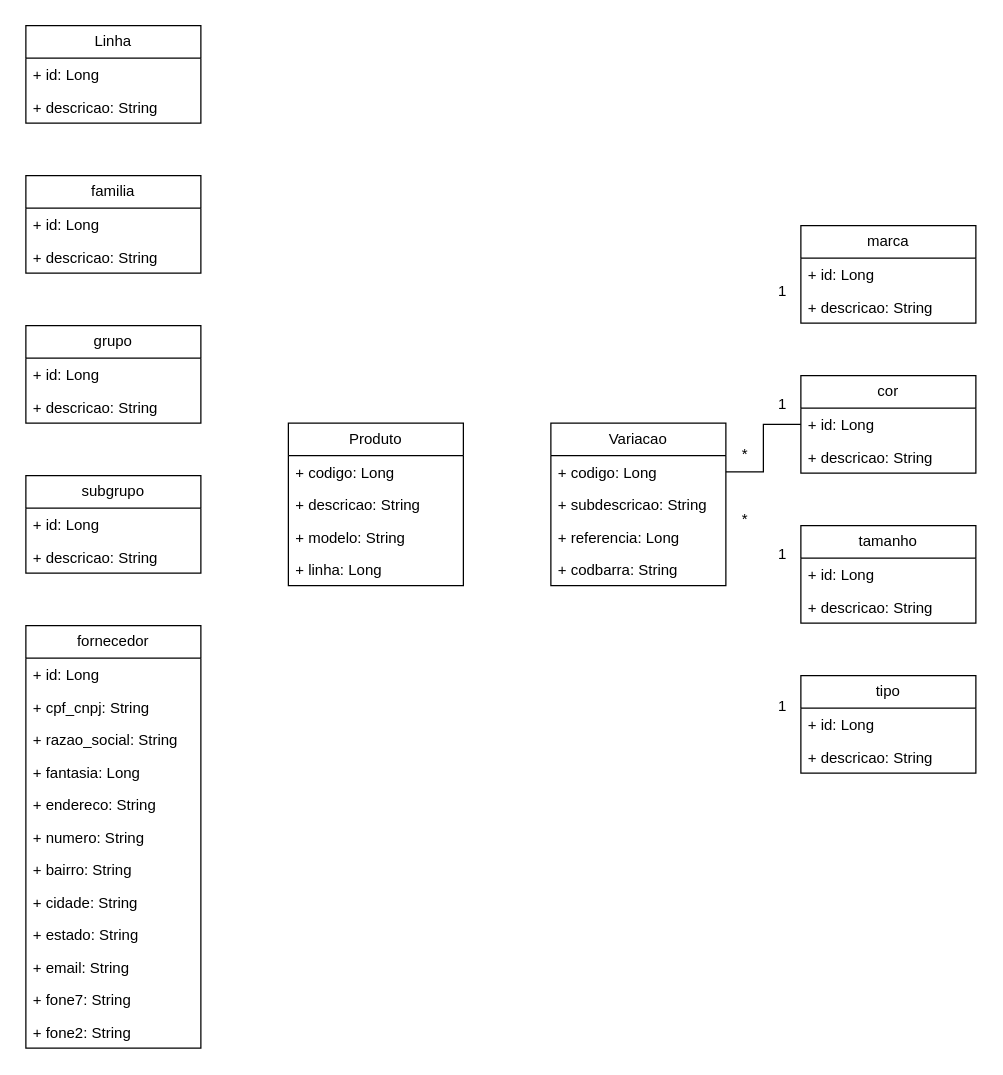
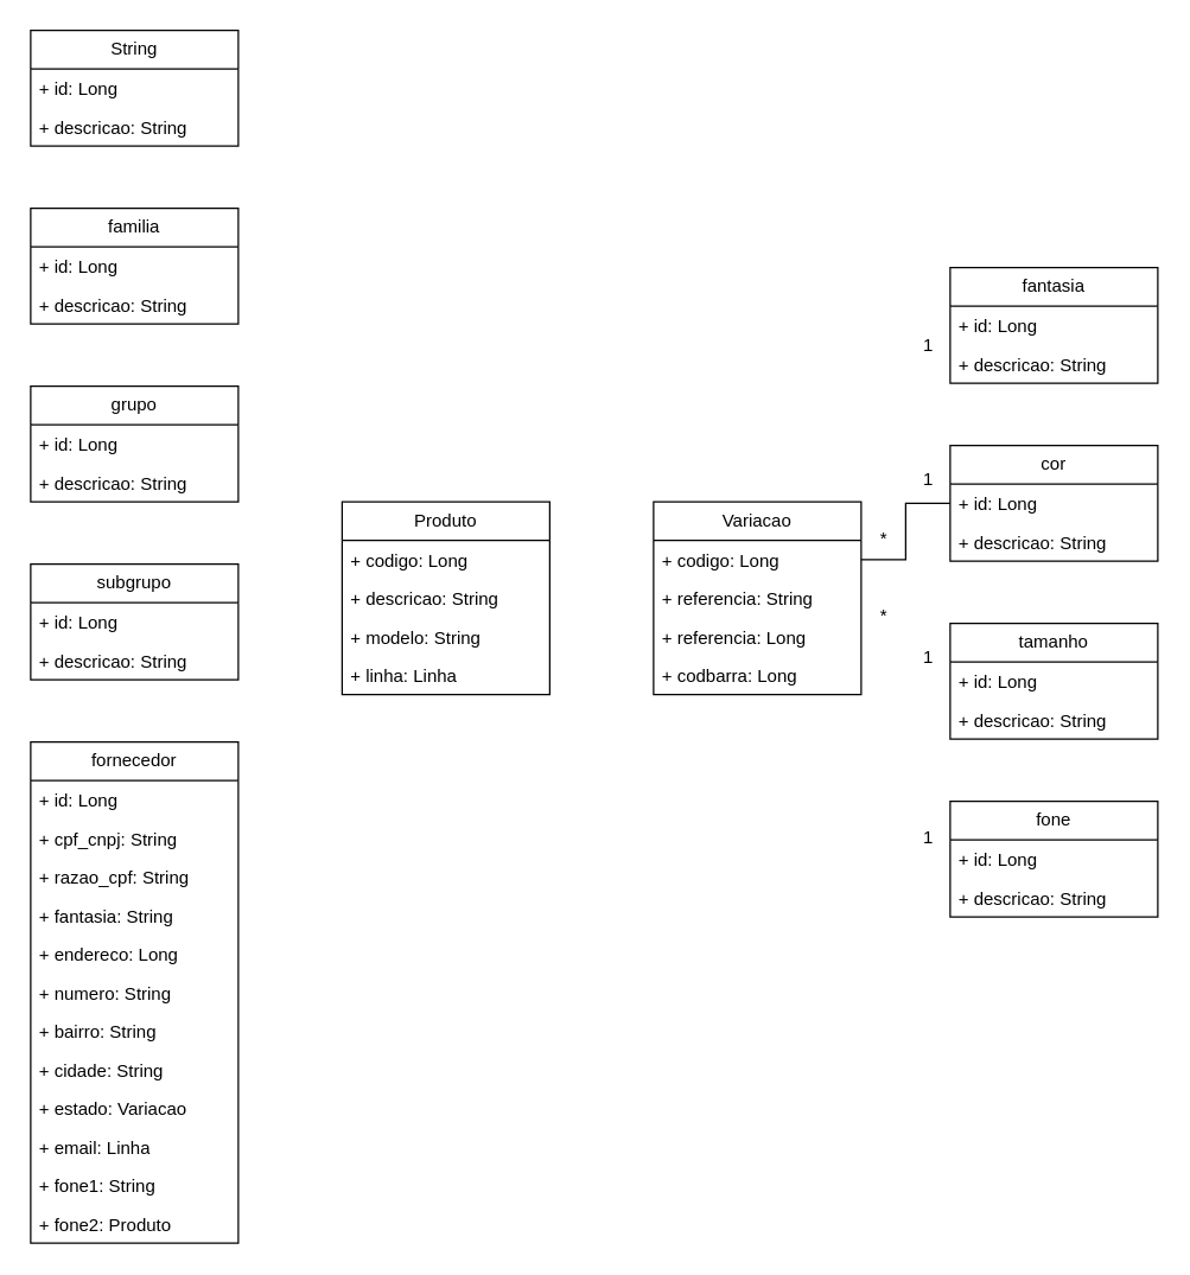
  <mxCell id="0" />
  <mxCell id="1" parent="0" />
- <mxCell id="2" value="Linha" style="swimlane;fontStyle=0;childLayout=stackLayout;horizontal=1;startSize=26;fillColor=none;horizontalStack=0;resizeParent=1;resizeParentMax=0;resizeLast=0;collapsible=1;marginBottom=0;whiteSpace=wrap;html=1;" parent="1" vertex="1"><mxGeometry x="20" y="20" width="140" height="78" as="geometry" /></mxCell>
+ <mxCell id="2" value="String" style="swimlane;fontStyle=0;childLayout=stackLayout;horizontal=1;startSize=26;fillColor=none;horizontalStack=0;resizeParent=1;resizeParentMax=0;resizeLast=0;collapsible=1;marginBottom=0;whiteSpace=wrap;html=1;" parent="1" vertex="1"><mxGeometry x="20" y="20" width="140" height="78" as="geometry" /></mxCell>
  <mxCell id="3" value="+ id: Long" style="text;strokeColor=none;fillColor=none;align=left;verticalAlign=top;spacingLeft=4;spacingRight=4;overflow=hidden;rotatable=0;points=[[0,0.5],[1,0.5]];portConstraint=eastwest;whiteSpace=wrap;html=1;" parent="2" vertex="1"><mxGeometry y="26" width="140" height="26" as="geometry" /></mxCell>
  <mxCell id="4" value="+ descricao: String" style="text;strokeColor=none;fillColor=none;align=left;verticalAlign=top;spacingLeft=4;spacingRight=4;overflow=hidden;rotatable=0;points=[[0,0.5],[1,0.5]];portConstraint=eastwest;whiteSpace=wrap;html=1;" parent="2" vertex="1"><mxGeometry y="52" width="140" height="26" as="geometry" /></mxCell>
  <mxCell id="5" value="familia" style="swimlane;fontStyle=0;childLayout=stackLayout;horizontal=1;startSize=26;fillColor=none;horizontalStack=0;resizeParent=1;resizeParentMax=0;resizeLast=0;collapsible=1;marginBottom=0;whiteSpace=wrap;html=1;" parent="1" vertex="1"><mxGeometry x="20" y="140" width="140" height="78" as="geometry" /></mxCell>
  <mxCell id="6" value="+ id: Long" style="text;strokeColor=none;fillColor=none;align=left;verticalAlign=top;spacingLeft=4;spacingRight=4;overflow=hidden;rotatable=0;points=[[0,0.5],[1,0.5]];portConstraint=eastwest;whiteSpace=wrap;html=1;" parent="5" vertex="1"><mxGeometry y="26" width="140" height="26" as="geometry" /></mxCell>
  <mxCell id="7" value="+ descricao: String" style="text;strokeColor=none;fillColor=none;align=left;verticalAlign=top;spacingLeft=4;spacingRight=4;overflow=hidden;rotatable=0;points=[[0,0.5],[1,0.5]];portConstraint=eastwest;whiteSpace=wrap;html=1;" parent="5" vertex="1"><mxGeometry y="52" width="140" height="26" as="geometry" /></mxCell>
  <mxCell id="8" value="grupo" style="swimlane;fontStyle=0;childLayout=stackLayout;horizontal=1;startSize=26;fillColor=none;horizontalStack=0;resizeParent=1;resizeParentMax=0;resizeLast=0;collapsible=1;marginBottom=0;whiteSpace=wrap;html=1;" parent="1" vertex="1"><mxGeometry x="20" y="260" width="140" height="78" as="geometry" /></mxCell>
  <mxCell id="9" value="+ id: Long" style="text;strokeColor=none;fillColor=none;align=left;verticalAlign=top;spacingLeft=4;spacingRight=4;overflow=hidden;rotatable=0;points=[[0,0.5],[1,0.5]];portConstraint=eastwest;whiteSpace=wrap;html=1;" parent="8" vertex="1"><mxGeometry y="26" width="140" height="26" as="geometry" /></mxCell>
  <mxCell id="10" value="+ descricao: String" style="text;strokeColor=none;fillColor=none;align=left;verticalAlign=top;spacingLeft=4;spacingRight=4;overflow=hidden;rotatable=0;points=[[0,0.5],[1,0.5]];portConstraint=eastwest;whiteSpace=wrap;html=1;" parent="8" vertex="1"><mxGeometry y="52" width="140" height="26" as="geometry" /></mxCell>
  <mxCell id="11" value="subgrupo" style="swimlane;fontStyle=0;childLayout=stackLayout;horizontal=1;startSize=26;fillColor=none;horizontalStack=0;resizeParent=1;resizeParentMax=0;resizeLast=0;collapsible=1;marginBottom=0;whiteSpace=wrap;html=1;" parent="1" vertex="1"><mxGeometry x="20" y="380" width="140" height="78" as="geometry" /></mxCell>
  <mxCell id="12" value="+ id: Long" style="text;strokeColor=none;fillColor=none;align=left;verticalAlign=top;spacingLeft=4;spacingRight=4;overflow=hidden;rotatable=0;points=[[0,0.5],[1,0.5]];portConstraint=eastwest;whiteSpace=wrap;html=1;" parent="11" vertex="1"><mxGeometry y="26" width="140" height="26" as="geometry" /></mxCell>
  <mxCell id="13" value="+ descricao: String" style="text;strokeColor=none;fillColor=none;align=left;verticalAlign=top;spacingLeft=4;spacingRight=4;overflow=hidden;rotatable=0;points=[[0,0.5],[1,0.5]];portConstraint=eastwest;whiteSpace=wrap;html=1;" parent="11" vertex="1"><mxGeometry y="52" width="140" height="26" as="geometry" /></mxCell>
- <mxCell id="14" value="marca" style="swimlane;fontStyle=0;childLayout=stackLayout;horizontal=1;startSize=26;fillColor=none;horizontalStack=0;resizeParent=1;resizeParentMax=0;resizeLast=0;collapsible=1;marginBottom=0;whiteSpace=wrap;html=1;" parent="1" vertex="1"><mxGeometry x="640" y="180" width="140" height="78" as="geometry" /></mxCell>
+ <mxCell id="14" value="fantasia" style="swimlane;fontStyle=0;childLayout=stackLayout;horizontal=1;startSize=26;fillColor=none;horizontalStack=0;resizeParent=1;resizeParentMax=0;resizeLast=0;collapsible=1;marginBottom=0;whiteSpace=wrap;html=1;" parent="1" vertex="1"><mxGeometry x="640" y="180" width="140" height="78" as="geometry" /></mxCell>
  <mxCell id="15" value="+ id: Long" style="text;strokeColor=none;fillColor=none;align=left;verticalAlign=top;spacingLeft=4;spacingRight=4;overflow=hidden;rotatable=0;points=[[0,0.5],[1,0.5]];portConstraint=eastwest;whiteSpace=wrap;html=1;" parent="14" vertex="1"><mxGeometry y="26" width="140" height="26" as="geometry" /></mxCell>
  <mxCell id="16" value="+ descricao: String" style="text;strokeColor=none;fillColor=none;align=left;verticalAlign=top;spacingLeft=4;spacingRight=4;overflow=hidden;rotatable=0;points=[[0,0.5],[1,0.5]];portConstraint=eastwest;whiteSpace=wrap;html=1;" parent="14" vertex="1"><mxGeometry y="52" width="140" height="26" as="geometry" /></mxCell>
  <mxCell id="17" value="fornecedor" style="swimlane;fontStyle=0;childLayout=stackLayout;horizontal=1;startSize=26;fillColor=none;horizontalStack=0;resizeParent=1;resizeParentMax=0;resizeLast=0;collapsible=1;marginBottom=0;whiteSpace=wrap;html=1;" parent="1" vertex="1"><mxGeometry x="20" y="500" width="140" height="338" as="geometry" /></mxCell>
  <mxCell id="18" value="+ id: Long" style="text;strokeColor=none;fillColor=none;align=left;verticalAlign=top;spacingLeft=4;spacingRight=4;overflow=hidden;rotatable=0;points=[[0,0.5],[1,0.5]];portConstraint=eastwest;whiteSpace=wrap;html=1;" parent="17" vertex="1"><mxGeometry y="26" width="140" height="26" as="geometry" /></mxCell>
  <mxCell id="19" value="+ cpf_cnpj: String" style="text;strokeColor=none;fillColor=none;align=left;verticalAlign=top;spacingLeft=4;spacingRight=4;overflow=hidden;rotatable=0;points=[[0,0.5],[1,0.5]];portConstraint=eastwest;whiteSpace=wrap;html=1;" parent="17" vertex="1"><mxGeometry y="52" width="140" height="26" as="geometry" /></mxCell>
- <mxCell id="20" value="+ razao_social: String" style="text;strokeColor=none;fillColor=none;align=left;verticalAlign=top;spacingLeft=4;spacingRight=4;overflow=hidden;rotatable=0;points=[[0,0.5],[1,0.5]];portConstraint=eastwest;whiteSpace=wrap;html=1;" parent="17" vertex="1"><mxGeometry y="78" width="140" height="26" as="geometry" /></mxCell>
- <mxCell id="21" value="+ fantasia: Long" style="text;strokeColor=none;fillColor=none;align=left;verticalAlign=top;spacingLeft=4;spacingRight=4;overflow=hidden;rotatable=0;points=[[0,0.5],[1,0.5]];portConstraint=eastwest;whiteSpace=wrap;html=1;" vertex="1" parent="17"><mxGeometry y="104" width="140" height="26" as="geometry" /></mxCell>
- <mxCell id="22" value="+ endereco: String" style="text;strokeColor=none;fillColor=none;align=left;verticalAlign=top;spacingLeft=4;spacingRight=4;overflow=hidden;rotatable=0;points=[[0,0.5],[1,0.5]];portConstraint=eastwest;whiteSpace=wrap;html=1;" parent="17" vertex="1"><mxGeometry y="130" width="140" height="26" as="geometry" /></mxCell>
+ <mxCell id="20" value="+ razao_cpf: String" style="text;strokeColor=none;fillColor=none;align=left;verticalAlign=top;spacingLeft=4;spacingRight=4;overflow=hidden;rotatable=0;points=[[0,0.5],[1,0.5]];portConstraint=eastwest;whiteSpace=wrap;html=1;" parent="17" vertex="1"><mxGeometry y="78" width="140" height="26" as="geometry" /></mxCell>
+ <mxCell id="21" value="+ fantasia: String" style="text;strokeColor=none;fillColor=none;align=left;verticalAlign=top;spacingLeft=4;spacingRight=4;overflow=hidden;rotatable=0;points=[[0,0.5],[1,0.5]];portConstraint=eastwest;whiteSpace=wrap;html=1;" vertex="1" parent="17"><mxGeometry y="104" width="140" height="26" as="geometry" /></mxCell>
+ <mxCell id="22" value="+ endereco: Long" style="text;strokeColor=none;fillColor=none;align=left;verticalAlign=top;spacingLeft=4;spacingRight=4;overflow=hidden;rotatable=0;points=[[0,0.5],[1,0.5]];portConstraint=eastwest;whiteSpace=wrap;html=1;" parent="17" vertex="1"><mxGeometry y="130" width="140" height="26" as="geometry" /></mxCell>
  <mxCell id="23" value="+ numero: String" style="text;strokeColor=none;fillColor=none;align=left;verticalAlign=top;spacingLeft=4;spacingRight=4;overflow=hidden;rotatable=0;points=[[0,0.5],[1,0.5]];portConstraint=eastwest;whiteSpace=wrap;html=1;" parent="17" vertex="1"><mxGeometry y="156" width="140" height="26" as="geometry" /></mxCell>
  <mxCell id="24" value="+ bairro: String" style="text;strokeColor=none;fillColor=none;align=left;verticalAlign=top;spacingLeft=4;spacingRight=4;overflow=hidden;rotatable=0;points=[[0,0.5],[1,0.5]];portConstraint=eastwest;whiteSpace=wrap;html=1;" vertex="1" parent="17"><mxGeometry y="182" width="140" height="26" as="geometry" /></mxCell>
  <mxCell id="25" value="+ cidade: String" style="text;strokeColor=none;fillColor=none;align=left;verticalAlign=top;spacingLeft=4;spacingRight=4;overflow=hidden;rotatable=0;points=[[0,0.5],[1,0.5]];portConstraint=eastwest;whiteSpace=wrap;html=1;" parent="17" vertex="1"><mxGeometry y="208" width="140" height="26" as="geometry" /></mxCell>
- <mxCell id="26" value="+ estado: String" style="text;strokeColor=none;fillColor=none;align=left;verticalAlign=top;spacingLeft=4;spacingRight=4;overflow=hidden;rotatable=0;points=[[0,0.5],[1,0.5]];portConstraint=eastwest;whiteSpace=wrap;html=1;" vertex="1" parent="17"><mxGeometry y="234" width="140" height="26" as="geometry" /></mxCell>
- <mxCell id="27" value="+ email: String" style="text;strokeColor=none;fillColor=none;align=left;verticalAlign=top;spacingLeft=4;spacingRight=4;overflow=hidden;rotatable=0;points=[[0,0.5],[1,0.5]];portConstraint=eastwest;whiteSpace=wrap;html=1;" vertex="1" parent="17"><mxGeometry y="260" width="140" height="26" as="geometry" /></mxCell>
- <mxCell id="28" value="+ fone7: String" style="text;strokeColor=none;fillColor=none;align=left;verticalAlign=top;spacingLeft=4;spacingRight=4;overflow=hidden;rotatable=0;points=[[0,0.5],[1,0.5]];portConstraint=eastwest;whiteSpace=wrap;html=1;" vertex="1" parent="17"><mxGeometry y="286" width="140" height="26" as="geometry" /></mxCell>
- <mxCell id="29" value="+ fone2: String" style="text;strokeColor=none;fillColor=none;align=left;verticalAlign=top;spacingLeft=4;spacingRight=4;overflow=hidden;rotatable=0;points=[[0,0.5],[1,0.5]];portConstraint=eastwest;whiteSpace=wrap;html=1;" vertex="1" parent="17"><mxGeometry y="312" width="140" height="26" as="geometry" /></mxCell>
+ <mxCell id="26" value="+ estado: Variacao" style="text;strokeColor=none;fillColor=none;align=left;verticalAlign=top;spacingLeft=4;spacingRight=4;overflow=hidden;rotatable=0;points=[[0,0.5],[1,0.5]];portConstraint=eastwest;whiteSpace=wrap;html=1;" vertex="1" parent="17"><mxGeometry y="234" width="140" height="26" as="geometry" /></mxCell>
+ <mxCell id="27" value="+ email: Linha" style="text;strokeColor=none;fillColor=none;align=left;verticalAlign=top;spacingLeft=4;spacingRight=4;overflow=hidden;rotatable=0;points=[[0,0.5],[1,0.5]];portConstraint=eastwest;whiteSpace=wrap;html=1;" vertex="1" parent="17"><mxGeometry y="260" width="140" height="26" as="geometry" /></mxCell>
+ <mxCell id="28" value="+ fone1: String" style="text;strokeColor=none;fillColor=none;align=left;verticalAlign=top;spacingLeft=4;spacingRight=4;overflow=hidden;rotatable=0;points=[[0,0.5],[1,0.5]];portConstraint=eastwest;whiteSpace=wrap;html=1;" vertex="1" parent="17"><mxGeometry y="286" width="140" height="26" as="geometry" /></mxCell>
+ <mxCell id="29" value="+ fone2: Produto" style="text;strokeColor=none;fillColor=none;align=left;verticalAlign=top;spacingLeft=4;spacingRight=4;overflow=hidden;rotatable=0;points=[[0,0.5],[1,0.5]];portConstraint=eastwest;whiteSpace=wrap;html=1;" vertex="1" parent="17"><mxGeometry y="312" width="140" height="26" as="geometry" /></mxCell>
  <mxCell id="30" style="edgeStyle=orthogonalEdgeStyle;rounded=0;orthogonalLoop=1;jettySize=auto;html=1;entryX=1;entryY=0.5;entryDx=0;entryDy=0;endArrow=none;endFill=0;" edge="1" parent="1" source="31" target="46"><mxGeometry relative="1" as="geometry" /></mxCell>
  <mxCell id="31" value="cor" style="swimlane;fontStyle=0;childLayout=stackLayout;horizontal=1;startSize=26;fillColor=none;horizontalStack=0;resizeParent=1;resizeParentMax=0;resizeLast=0;collapsible=1;marginBottom=0;whiteSpace=wrap;html=1;" vertex="1" parent="1"><mxGeometry x="640" y="300" width="140" height="78" as="geometry" /></mxCell>
  <mxCell id="32" value="+ id: Long" style="text;strokeColor=none;fillColor=none;align=left;verticalAlign=top;spacingLeft=4;spacingRight=4;overflow=hidden;rotatable=0;points=[[0,0.5],[1,0.5]];portConstraint=eastwest;whiteSpace=wrap;html=1;" vertex="1" parent="31"><mxGeometry y="26" width="140" height="26" as="geometry" /></mxCell>
  <mxCell id="33" value="+ descricao: String" style="text;strokeColor=none;fillColor=none;align=left;verticalAlign=top;spacingLeft=4;spacingRight=4;overflow=hidden;rotatable=0;points=[[0,0.5],[1,0.5]];portConstraint=eastwest;whiteSpace=wrap;html=1;" vertex="1" parent="31"><mxGeometry y="52" width="140" height="26" as="geometry" /></mxCell>
  <mxCell id="34" value="tamanho" style="swimlane;fontStyle=0;childLayout=stackLayout;horizontal=1;startSize=26;fillColor=none;horizontalStack=0;resizeParent=1;resizeParentMax=0;resizeLast=0;collapsible=1;marginBottom=0;whiteSpace=wrap;html=1;" vertex="1" parent="1"><mxGeometry x="640" y="420" width="140" height="78" as="geometry" /></mxCell>
  <mxCell id="35" value="+ id: Long" style="text;strokeColor=none;fillColor=none;align=left;verticalAlign=top;spacingLeft=4;spacingRight=4;overflow=hidden;rotatable=0;points=[[0,0.5],[1,0.5]];portConstraint=eastwest;whiteSpace=wrap;html=1;" vertex="1" parent="34"><mxGeometry y="26" width="140" height="26" as="geometry" /></mxCell>
  <mxCell id="36" value="+ descricao: String" style="text;strokeColor=none;fillColor=none;align=left;verticalAlign=top;spacingLeft=4;spacingRight=4;overflow=hidden;rotatable=0;points=[[0,0.5],[1,0.5]];portConstraint=eastwest;whiteSpace=wrap;html=1;" vertex="1" parent="34"><mxGeometry y="52" width="140" height="26" as="geometry" /></mxCell>
  <mxCell id="37" value="Produto" style="swimlane;fontStyle=0;childLayout=stackLayout;horizontal=1;startSize=26;fillColor=none;horizontalStack=0;resizeParent=1;resizeParentMax=0;resizeLast=0;collapsible=1;marginBottom=0;whiteSpace=wrap;html=1;" vertex="1" parent="1"><mxGeometry x="230" y="338" width="140" height="130" as="geometry" /></mxCell>
  <mxCell id="38" value="+ codigo: Long" style="text;strokeColor=none;fillColor=none;align=left;verticalAlign=top;spacingLeft=4;spacingRight=4;overflow=hidden;rotatable=0;points=[[0,0.5],[1,0.5]];portConstraint=eastwest;whiteSpace=wrap;html=1;" vertex="1" parent="37"><mxGeometry y="26" width="140" height="26" as="geometry" /></mxCell>
  <mxCell id="39" value="+ descricao: String" style="text;strokeColor=none;fillColor=none;align=left;verticalAlign=top;spacingLeft=4;spacingRight=4;overflow=hidden;rotatable=0;points=[[0,0.5],[1,0.5]];portConstraint=eastwest;whiteSpace=wrap;html=1;" vertex="1" parent="37"><mxGeometry y="52" width="140" height="26" as="geometry" /></mxCell>
  <mxCell id="40" value="+ modelo: String" style="text;strokeColor=none;fillColor=none;align=left;verticalAlign=top;spacingLeft=4;spacingRight=4;overflow=hidden;rotatable=0;points=[[0,0.5],[1,0.5]];portConstraint=eastwest;whiteSpace=wrap;html=1;" vertex="1" parent="37"><mxGeometry y="78" width="140" height="26" as="geometry" /></mxCell>
- <mxCell id="41" value="+ linha: Long" style="text;strokeColor=none;fillColor=none;align=left;verticalAlign=top;spacingLeft=4;spacingRight=4;overflow=hidden;rotatable=0;points=[[0,0.5],[1,0.5]];portConstraint=eastwest;whiteSpace=wrap;html=1;" vertex="1" parent="37"><mxGeometry y="104" width="140" height="26" as="geometry" /></mxCell>
- <mxCell id="42" value="tipo" style="swimlane;fontStyle=0;childLayout=stackLayout;horizontal=1;startSize=26;fillColor=none;horizontalStack=0;resizeParent=1;resizeParentMax=0;resizeLast=0;collapsible=1;marginBottom=0;whiteSpace=wrap;html=1;" vertex="1" parent="1"><mxGeometry x="640" y="540" width="140" height="78" as="geometry" /></mxCell>
+ <mxCell id="41" value="+ linha: Linha" style="text;strokeColor=none;fillColor=none;align=left;verticalAlign=top;spacingLeft=4;spacingRight=4;overflow=hidden;rotatable=0;points=[[0,0.5],[1,0.5]];portConstraint=eastwest;whiteSpace=wrap;html=1;" vertex="1" parent="37"><mxGeometry y="104" width="140" height="26" as="geometry" /></mxCell>
+ <mxCell id="42" value="fone" style="swimlane;fontStyle=0;childLayout=stackLayout;horizontal=1;startSize=26;fillColor=none;horizontalStack=0;resizeParent=1;resizeParentMax=0;resizeLast=0;collapsible=1;marginBottom=0;whiteSpace=wrap;html=1;" vertex="1" parent="1"><mxGeometry x="640" y="540" width="140" height="78" as="geometry" /></mxCell>
  <mxCell id="43" value="+ id: Long" style="text;strokeColor=none;fillColor=none;align=left;verticalAlign=top;spacingLeft=4;spacingRight=4;overflow=hidden;rotatable=0;points=[[0,0.5],[1,0.5]];portConstraint=eastwest;whiteSpace=wrap;html=1;" vertex="1" parent="42"><mxGeometry y="26" width="140" height="26" as="geometry" /></mxCell>
  <mxCell id="44" value="+ descricao: String" style="text;strokeColor=none;fillColor=none;align=left;verticalAlign=top;spacingLeft=4;spacingRight=4;overflow=hidden;rotatable=0;points=[[0,0.5],[1,0.5]];portConstraint=eastwest;whiteSpace=wrap;html=1;" vertex="1" parent="42"><mxGeometry y="52" width="140" height="26" as="geometry" /></mxCell>
  <mxCell id="45" value="Variacao" style="swimlane;fontStyle=0;childLayout=stackLayout;horizontal=1;startSize=26;fillColor=none;horizontalStack=0;resizeParent=1;resizeParentMax=0;resizeLast=0;collapsible=1;marginBottom=0;whiteSpace=wrap;html=1;" vertex="1" parent="1"><mxGeometry x="440" y="338" width="140" height="130" as="geometry" /></mxCell>
  <mxCell id="46" value="+ codigo: Long" style="text;strokeColor=none;fillColor=none;align=left;verticalAlign=top;spacingLeft=4;spacingRight=4;overflow=hidden;rotatable=0;points=[[0,0.5],[1,0.5]];portConstraint=eastwest;whiteSpace=wrap;html=1;" vertex="1" parent="45"><mxGeometry y="26" width="140" height="26" as="geometry" /></mxCell>
- <mxCell id="47" value="+ subdescricao: String" style="text;strokeColor=none;fillColor=none;align=left;verticalAlign=top;spacingLeft=4;spacingRight=4;overflow=hidden;rotatable=0;points=[[0,0.5],[1,0.5]];portConstraint=eastwest;whiteSpace=wrap;html=1;" vertex="1" parent="45"><mxGeometry y="52" width="140" height="26" as="geometry" /></mxCell>
+ <mxCell id="47" value="+ referencia: String" style="text;strokeColor=none;fillColor=none;align=left;verticalAlign=top;spacingLeft=4;spacingRight=4;overflow=hidden;rotatable=0;points=[[0,0.5],[1,0.5]];portConstraint=eastwest;whiteSpace=wrap;html=1;" vertex="1" parent="45"><mxGeometry y="52" width="140" height="26" as="geometry" /></mxCell>
  <mxCell id="48" value="+ referencia: Long" style="text;strokeColor=none;fillColor=none;align=left;verticalAlign=top;spacingLeft=4;spacingRight=4;overflow=hidden;rotatable=0;points=[[0,0.5],[1,0.5]];portConstraint=eastwest;whiteSpace=wrap;html=1;" vertex="1" parent="45"><mxGeometry y="78" width="140" height="26" as="geometry" /></mxCell>
- <mxCell id="49" value="+ codbarra: String" style="text;strokeColor=none;fillColor=none;align=left;verticalAlign=top;spacingLeft=4;spacingRight=4;overflow=hidden;rotatable=0;points=[[0,0.5],[1,0.5]];portConstraint=eastwest;whiteSpace=wrap;html=1;" vertex="1" parent="45"><mxGeometry y="104" width="140" height="26" as="geometry" /></mxCell>
+ <mxCell id="49" value="+ codbarra: Long" style="text;strokeColor=none;fillColor=none;align=left;verticalAlign=top;spacingLeft=4;spacingRight=4;overflow=hidden;rotatable=0;points=[[0,0.5],[1,0.5]];portConstraint=eastwest;whiteSpace=wrap;html=1;" vertex="1" parent="45"><mxGeometry y="104" width="140" height="26" as="geometry" /></mxCell>
  <mxCell id="50" value="1" style="text;html=1;align=center;verticalAlign=middle;resizable=0;points=[];autosize=1;strokeColor=none;fillColor=none;fontSize=12;" vertex="1" parent="1"><mxGeometry x="610" y="218" width="30" height="30" as="geometry" /></mxCell>
  <mxCell id="51" value="1" style="text;html=1;align=center;verticalAlign=middle;resizable=0;points=[];autosize=1;strokeColor=none;fillColor=none;fontSize=12;" vertex="1" parent="1"><mxGeometry x="610" y="308" width="30" height="30" as="geometry" /></mxCell>
  <mxCell id="52" value="*" style="text;html=1;align=center;verticalAlign=middle;resizable=0;points=[];autosize=1;strokeColor=none;fillColor=none;fontSize=12;" vertex="1" parent="1"><mxGeometry x="580" y="348" width="30" height="30" as="geometry" /></mxCell>
  <mxCell id="53" value="1" style="text;html=1;align=center;verticalAlign=middle;resizable=0;points=[];autosize=1;strokeColor=none;fillColor=none;fontSize=12;" vertex="1" parent="1"><mxGeometry x="610" y="428" width="30" height="30" as="geometry" /></mxCell>
  <mxCell id="54" value="1" style="text;html=1;align=center;verticalAlign=middle;resizable=0;points=[];autosize=1;strokeColor=none;fillColor=none;fontSize=12;" vertex="1" parent="1"><mxGeometry x="610" y="550" width="30" height="30" as="geometry" /></mxCell>
  <mxCell id="55" value="*" style="text;html=1;align=center;verticalAlign=middle;resizable=0;points=[];autosize=1;strokeColor=none;fillColor=none;fontSize=12;" vertex="1" parent="1"><mxGeometry x="580" y="400" width="30" height="30" as="geometry" /></mxCell>
